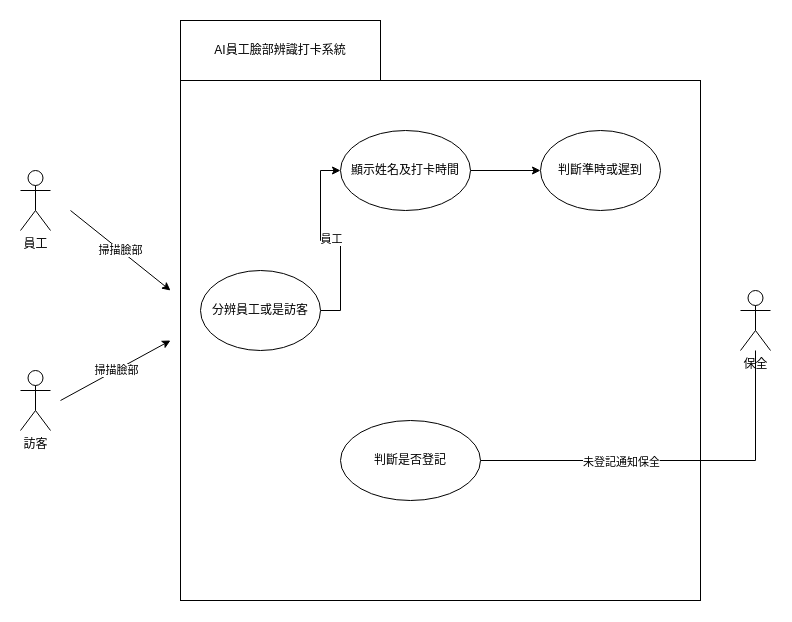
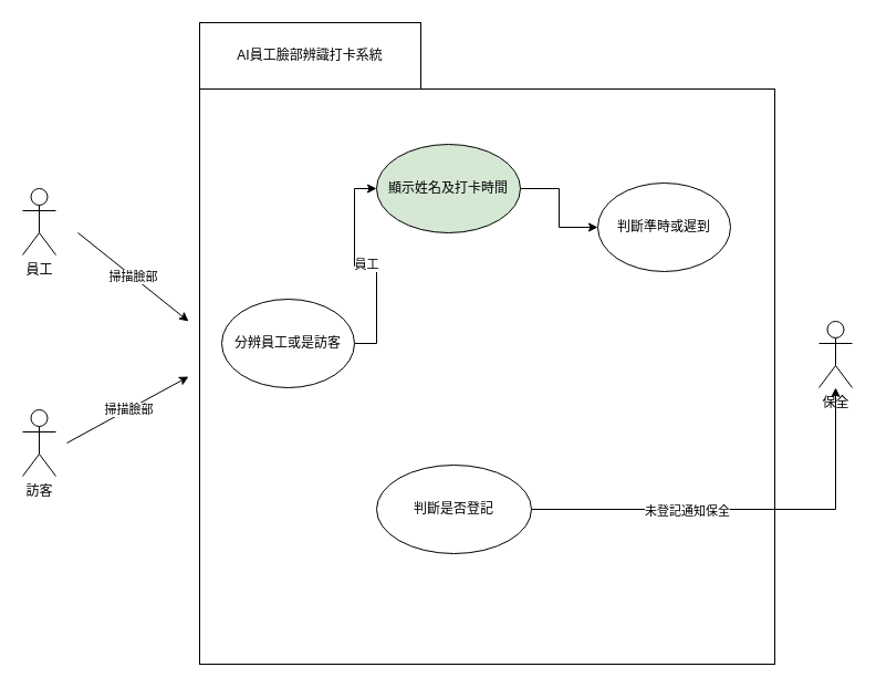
  <mxCell id="0" />
  <mxCell id="1" parent="0" />
  <mxCell id="2" value="員工" style="shape=umlActor;verticalLabelPosition=bottom;verticalAlign=top;html=1;outlineConnect=0;" vertex="1" parent="1"><mxGeometry x="20" y="170" width="30" height="60" as="geometry" /></mxCell>
  <mxCell id="3" value="" style="endArrow=classic;html=1;rounded=0;" edge="1" parent="1"><mxGeometry relative="1" as="geometry"><mxPoint x="70" y="210" as="sourcePoint" /><mxPoint x="170" y="290" as="targetPoint" /></mxGeometry></mxCell>
  <mxCell id="4" value="掃描臉部" style="edgeLabel;resizable=0;html=1;align=center;verticalAlign=middle;" connectable="0" vertex="1" parent="3"><mxGeometry relative="1" as="geometry" /></mxCell>
  <mxCell id="5" value="訪客" style="shape=umlActor;verticalLabelPosition=bottom;verticalAlign=top;html=1;outlineConnect=0;" vertex="1" parent="1"><mxGeometry x="20" y="370" width="30" height="60" as="geometry" /></mxCell>
  <mxCell id="6" value="保全" style="shape=umlActor;verticalLabelPosition=bottom;verticalAlign=top;html=1;outlineConnect=0;" vertex="1" parent="1"><mxGeometry x="740" y="290" width="30" height="60" as="geometry" /></mxCell>
  <mxCell id="7" value="" style="endArrow=classic;html=1;rounded=0;" edge="1" parent="1"><mxGeometry relative="1" as="geometry"><mxPoint x="60" y="400" as="sourcePoint" /><mxPoint x="170" y="340" as="targetPoint" /></mxGeometry></mxCell>
  <mxCell id="8" value="掃描臉部" style="edgeLabel;resizable=0;html=1;align=center;verticalAlign=middle;" connectable="0" vertex="1" parent="7"><mxGeometry relative="1" as="geometry" /></mxCell>
  <mxCell id="9" value="" style="whiteSpace=wrap;html=1;aspect=fixed;" vertex="1" parent="1"><mxGeometry x="180" y="80" width="520" height="520" as="geometry" /></mxCell>
  <mxCell id="10" value="AI員工臉部辨識打卡系統" style="rounded=0;whiteSpace=wrap;html=1;" vertex="1" parent="1"><mxGeometry x="180" y="20" width="200" height="60" as="geometry" /></mxCell>
  <mxCell id="11" style="edgeStyle=orthogonalEdgeStyle;rounded=0;orthogonalLoop=1;jettySize=auto;html=1;entryX=0;entryY=0.5;entryDx=0;entryDy=0;" edge="1" parent="1" source="13" target="15"><mxGeometry relative="1" as="geometry" /></mxCell>
  <mxCell id="12" value="員工" style="edgeLabel;html=1;align=center;verticalAlign=middle;resizable=0;points=[];" connectable="0" vertex="1" parent="11"><mxGeometry y="-2" relative="1" as="geometry"><mxPoint as="offset" /></mxGeometry></mxCell>
  <mxCell id="13" value="分辨員工或是訪客" style="ellipse;whiteSpace=wrap;html=1;" vertex="1" parent="1"><mxGeometry y="270" width="120" height="80" as="geometry" x="200" /></mxCell>
  <mxCell id="14" style="edgeStyle=orthogonalEdgeStyle;rounded=0;orthogonalLoop=1;jettySize=auto;html=1;entryX=0;entryY=0.5;entryDx=0;entryDy=0;" edge="1" parent="1" source="15" target="19"><mxGeometry relative="1" as="geometry" /></mxCell>
- <mxCell id="15" value="顯示姓名及打卡時間" style="ellipse;whiteSpace=wrap;html=1;" vertex="1" parent="1"><mxGeometry x="340" y="130" width="130" height="80" as="geometry" /></mxCell>
- <mxCell id="16" style="edgeStyle=orthogonalEdgeStyle;rounded=0;orthogonalLoop=1;jettySize=auto;html=1;endArrow=none;" edge="1" parent="1" source="18" target="6"><mxGeometry relative="1" as="geometry" /></mxCell>
+ <mxCell id="15" value="顯示姓名及打卡時間" style="ellipse;whiteSpace=wrap;html=1;fillColor=#d5e8d4;" vertex="1" parent="1"><mxGeometry x="340" y="130" width="130" height="80" as="geometry" /></mxCell>
+ <mxCell id="16" style="edgeStyle=orthogonalEdgeStyle;rounded=0;orthogonalLoop=1;jettySize=auto;html=1;" edge="1" parent="1" source="18" target="6"><mxGeometry relative="1" as="geometry" /></mxCell>
  <mxCell id="17" value="未登記通知保全" style="edgeLabel;html=1;align=center;verticalAlign=middle;resizable=0;points=[];" connectable="0" vertex="1" parent="16"><mxGeometry x="-0.273" y="-1" relative="1" as="geometry"><mxPoint as="offset" /></mxGeometry></mxCell>
  <mxCell id="18" value="判斷是否登記" style="ellipse;whiteSpace=wrap;html=1;" vertex="1" parent="1"><mxGeometry x="340" y="420" width="140" height="80" as="geometry" /></mxCell>
- <mxCell id="19" value="判斷準時或遲到" style="ellipse;whiteSpace=wrap;html=1;" vertex="1" parent="1"><mxGeometry x="540" y="130" width="120" height="80" as="geometry" /></mxCell>
+ <mxCell id="19" value="判斷準時或遲到" style="ellipse;whiteSpace=wrap;html=1;" vertex="1" parent="1"><mxGeometry x="540" y="165" width="120" height="80" as="geometry" /></mxCell>
